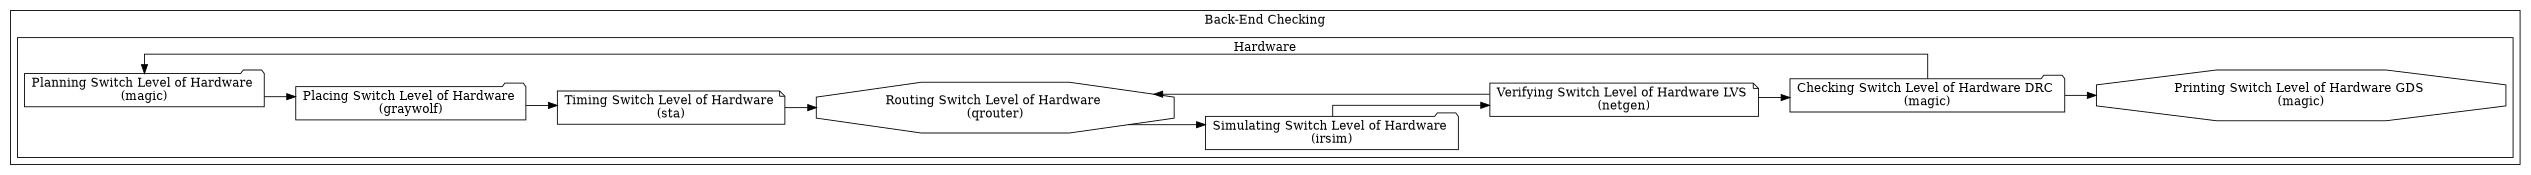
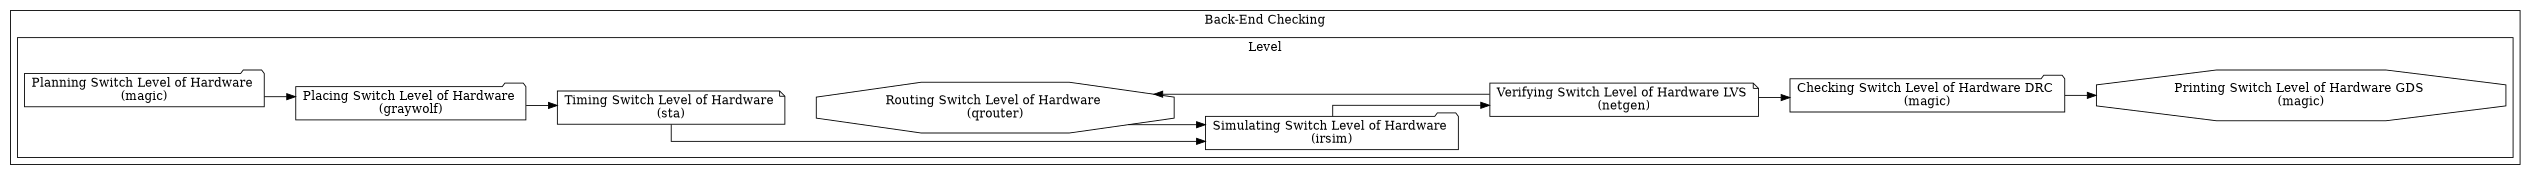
  digraph {
    rankdir=LR
    splines=ortho
    node [shape=folder]
    n1 [label="Planning Switch Level of Hardware \n(magic)"]
    n2 [label="Placing Switch Level of Hardware \n(graywolf)"]
    n3 [label="Timing Switch Level of Hardware \n(sta)" shape=note]
    n4 [label="Routing Switch Level of Hardware \n(qrouter)" shape=octagon]
    n5 [label="Simulating Switch Level of Hardware \n(irsim)"]
    n6 [label="Verifying Switch Level of Hardware LVS \n(netgen)" shape=note]
    n7 [label="Checking Switch Level of Hardware DRC \n(magic)"]
    n8 [label="Printing Switch Level of Hardware GDS \n(magic)" shape=octagon]
    subgraph cluster_1 {
      label="Back-End Checking"
      subgraph cluster_2 {
-       label=Hardware
+       label=Level
        n1
        n2
        n3
        n4
        n5
        n6
        n7
        n8
      }
    }
    n1 -> n2
    n2 -> n3
-   n3 -> n4
+   n3 -> n5
    n4 -> n5
    n5 -> n6
    n6 -> n4
    n6 -> n7
-   n7 -> n1
    n7 -> n8
  }
